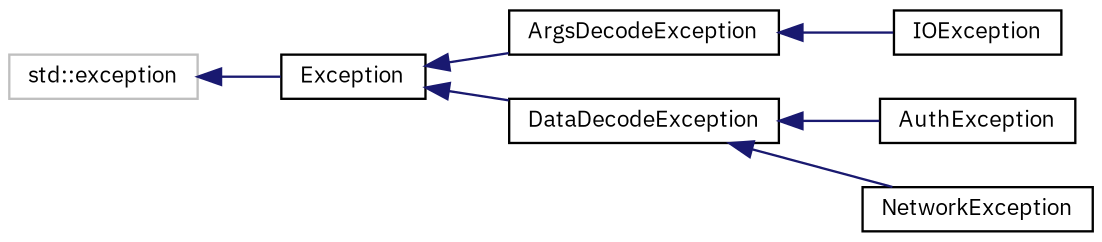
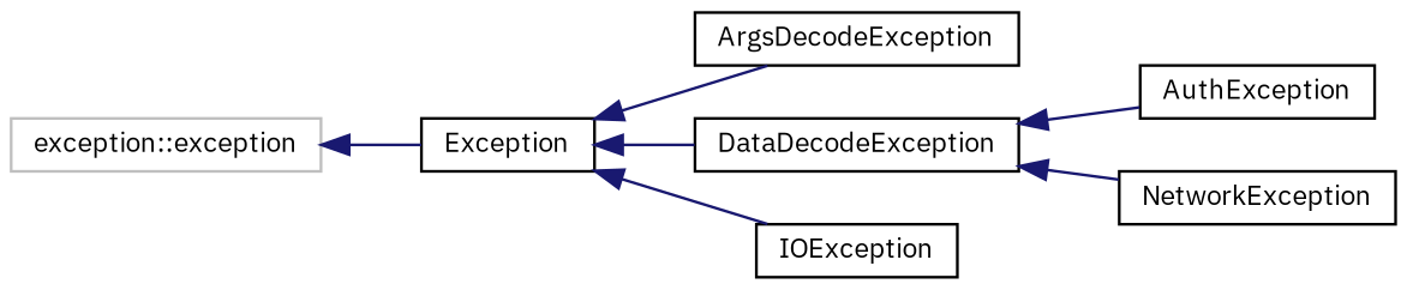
  digraph {
    fontname="IBM Plex Sans"
    rankdir=LR
    node [color=black fillcolor=white fontname="IBM Plex Sans" fontsize=10 shape=record style=filled]
    edge [color=midnightblue dir=back fontname="IBM Plex Sans" fontsize=10 labelfontname=Helvetica labelfontsize=10 style=solid]
-   n1 [color=grey75 height=0.2 label="std::exception" width=0.4]
+   n1 [color=grey75 height=0.2 label="exception::exception" width=0.4]
    n2 [height=0.2 label=Exception width=0.4]
    n3 [height=0.2 label=ArgsDecodeException width=0.4]
    n4 [height=0.2 label=DataDecodeException width=0.4]
    n5 [height=0.2 label=IOException width=0.4]
    n6 [height=0.2 label=AuthException width=0.4]
    n7 [height=0.2 label=NetworkException width=0.4]
    n1 -> n2
    n2 -> n3
    n2 -> n4
-   n3 -> n5
+   n2 -> n5
    n4 -> n6
    n4 -> n7
  }
